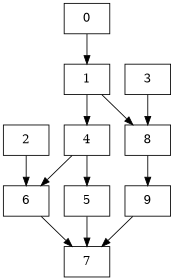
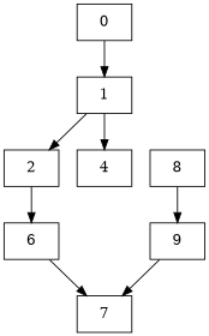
  digraph {
    node [shape=box]
    0
    1
    2
    4
    6
-   3
    8
-   5
    9
    7
    0 -> 1
-   1 -> 8
+   1 -> 2
    1 -> 4
    2 -> 6
-   4 -> 6
-   4 -> 5
    6 -> 7
-   3 -> 8
    8 -> 9
-   5 -> 7
    9 -> 7
  }
